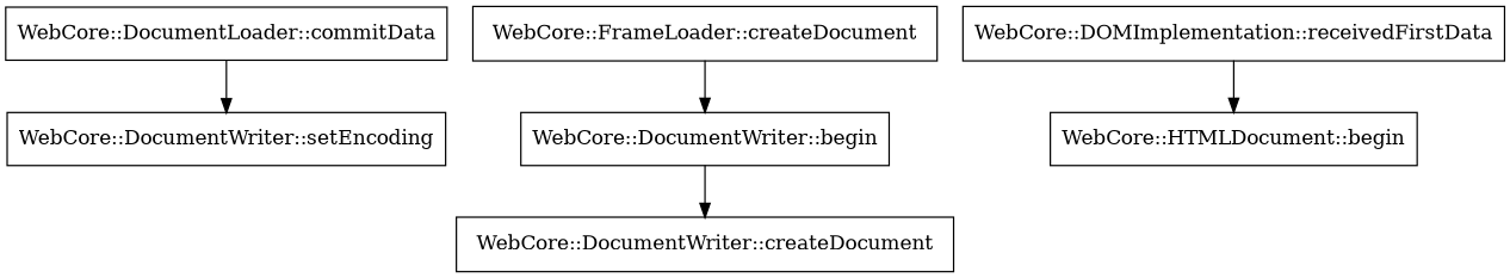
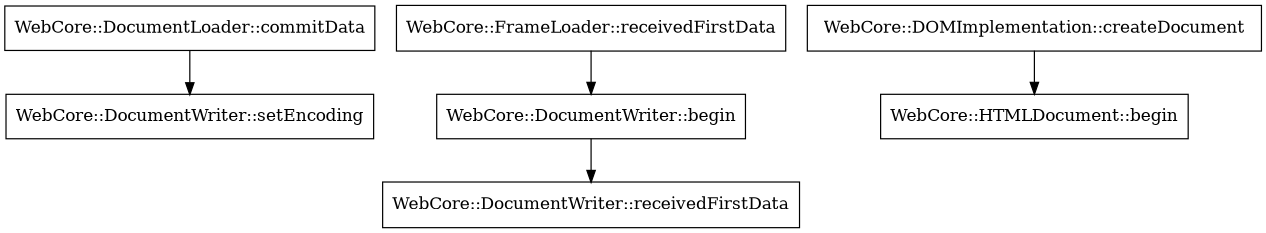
  digraph {
    node [shape=record]
    "WebCore::DocumentLoader::commitData"
    "WebCore::DocumentWriter::setEncoding"
-   "WebCore::FrameLoader::receivedFirstData" [label="WebCore::FrameLoader::createDocument"]
+   "WebCore::FrameLoader::receivedFirstData"
    "WebCore::DocumentWriter::begin"
-   "WebCore::DocumentWriter::createDocument"
+   "WebCore::DocumentWriter::createDocument" [label="WebCore::DocumentWriter::receivedFirstData"]
    n6 [label="WebCore::HTMLDocument::begin"]
-   "WebCore::DOMImplementation::createDocument" [label="WebCore::DOMImplementation::receivedFirstData"]
+   "WebCore::DOMImplementation::createDocument"
    "WebCore::DocumentLoader::commitData" -> "WebCore::DocumentWriter::setEncoding"
    "WebCore::FrameLoader::receivedFirstData" -> "WebCore::DocumentWriter::begin"
    "WebCore::DocumentWriter::begin" -> "WebCore::DocumentWriter::createDocument"
    "WebCore::DOMImplementation::createDocument" -> n6
  }
